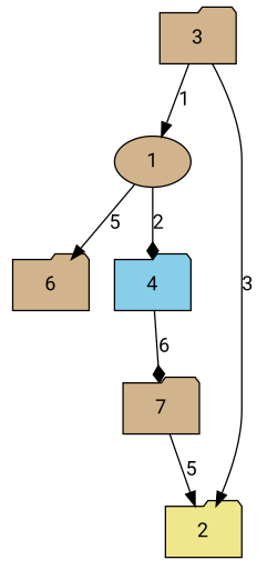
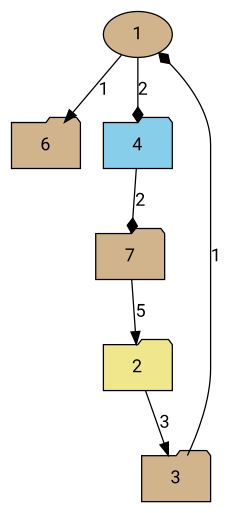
  digraph {
    fontname="Roboto Mono"
    node [fillcolor=tan fontname="Roboto Mono" shape=folder style=filled]
    edge [arrowhead=normal fontname="Roboto Mono"]
    1 [shape=ellipse]
    6
    4 [fillcolor=skyblue]
    n4 [label=7]
    2 [fillcolor=khaki]
    3
-   1 -> 6 [label=5]
+   1 -> 6 [label=1]
    1 -> 4 [arrowhead=diamond label=2]
-   4 -> n4 [arrowhead=diamond label=6]
+   4 -> n4 [arrowhead=diamond label=2]
    n4 -> 2 [label=5]
-   3 -> 2 [label=3]
-   3 -> 1 [label=1]
+   2 -> 3 [label=3]
+   3 -> 1 [arrowhead=diamond label=1]
  }
